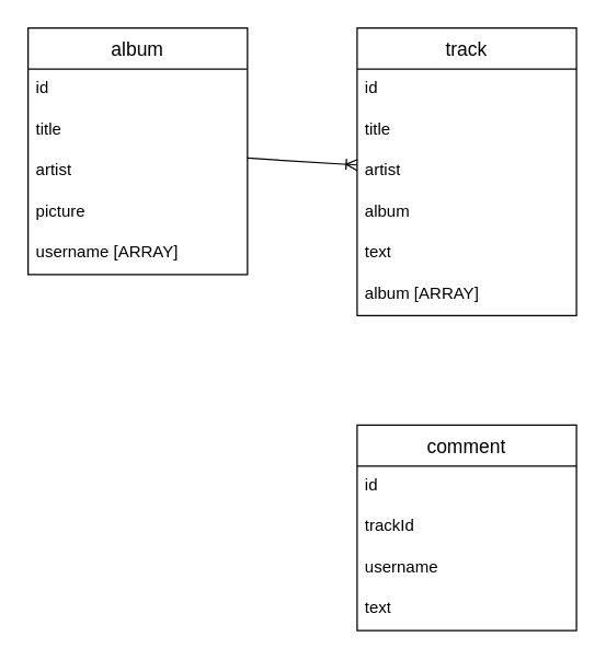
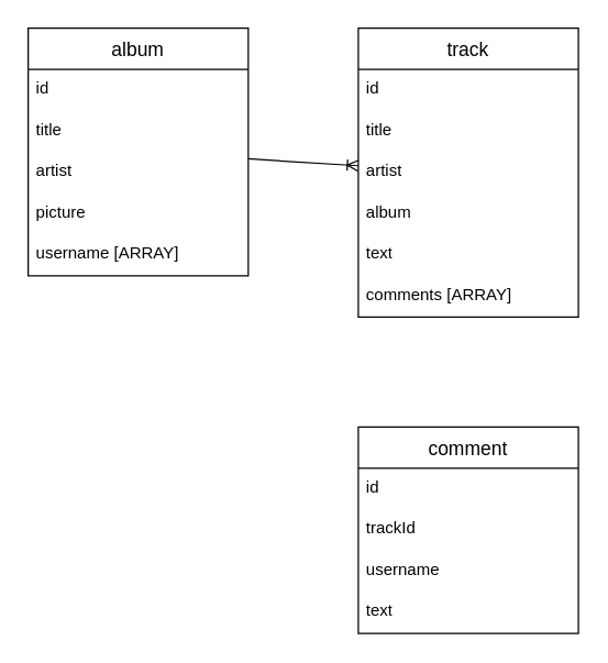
  <mxCell id="0" />
  <mxCell id="1" parent="0" />
  <mxCell id="2" value="track" style="swimlane;fontStyle=0;childLayout=stackLayout;horizontal=1;startSize=30;horizontalStack=0;resizeParent=1;resizeParentMax=0;resizeLast=0;collapsible=1;marginBottom=0;align=center;fontSize=14;" vertex="1" parent="1"><mxGeometry x="260" y="20" width="160" height="210" as="geometry" /></mxCell>
  <mxCell id="3" value="id" style="text;strokeColor=none;fillColor=none;spacingLeft=4;spacingRight=4;overflow=hidden;rotatable=0;points=[[0,0.5],[1,0.5]];portConstraint=eastwest;fontSize=12;whiteSpace=wrap;html=1;" vertex="1" parent="2"><mxGeometry y="30" width="160" height="30" as="geometry" /></mxCell>
  <mxCell id="4" value="title" style="text;strokeColor=none;fillColor=none;spacingLeft=4;spacingRight=4;overflow=hidden;rotatable=0;points=[[0,0.5],[1,0.5]];portConstraint=eastwest;fontSize=12;whiteSpace=wrap;html=1;" vertex="1" parent="2"><mxGeometry y="60" width="160" height="30" as="geometry" /></mxCell>
  <mxCell id="5" value="artist" style="text;strokeColor=none;fillColor=none;spacingLeft=4;spacingRight=4;overflow=hidden;rotatable=0;points=[[0,0.5],[1,0.5]];portConstraint=eastwest;fontSize=12;whiteSpace=wrap;html=1;" vertex="1" parent="2"><mxGeometry y="90" width="160" height="30" as="geometry" /></mxCell>
  <mxCell id="6" value="album" style="text;strokeColor=none;fillColor=none;spacingLeft=4;spacingRight=4;overflow=hidden;rotatable=0;points=[[0,0.5],[1,0.5]];portConstraint=eastwest;fontSize=12;whiteSpace=wrap;html=1;" vertex="1" parent="2"><mxGeometry y="120" width="160" height="30" as="geometry" /></mxCell>
  <mxCell id="7" value="text" style="text;strokeColor=none;fillColor=none;spacingLeft=4;spacingRight=4;overflow=hidden;rotatable=0;points=[[0,0.5],[1,0.5]];portConstraint=eastwest;fontSize=12;whiteSpace=wrap;html=1;" vertex="1" parent="2"><mxGeometry y="150" width="160" height="30" as="geometry" /></mxCell>
- <mxCell id="8" value="album [ARRAY]" style="text;strokeColor=none;fillColor=none;spacingLeft=4;spacingRight=4;overflow=hidden;rotatable=0;points=[[0,0.5],[1,0.5]];portConstraint=eastwest;fontSize=12;whiteSpace=wrap;html=1;" vertex="1" parent="2"><mxGeometry y="180" width="160" height="30" as="geometry" /></mxCell>
+ <mxCell id="8" value="comments [ARRAY]" style="text;strokeColor=none;fillColor=none;spacingLeft=4;spacingRight=4;overflow=hidden;rotatable=0;points=[[0,0.5],[1,0.5]];portConstraint=eastwest;fontSize=12;whiteSpace=wrap;html=1;" vertex="1" parent="2"><mxGeometry y="180" width="160" height="30" as="geometry" /></mxCell>
  <mxCell id="9" value="comment" style="swimlane;fontStyle=0;childLayout=stackLayout;horizontal=1;startSize=30;horizontalStack=0;resizeParent=1;resizeParentMax=0;resizeLast=0;collapsible=1;marginBottom=0;align=center;fontSize=14;" vertex="1" parent="1"><mxGeometry x="260" y="310" width="160" height="150" as="geometry" /></mxCell>
  <mxCell id="10" value="id" style="text;strokeColor=none;fillColor=none;spacingLeft=4;spacingRight=4;overflow=hidden;rotatable=0;points=[[0,0.5],[1,0.5]];portConstraint=eastwest;fontSize=12;whiteSpace=wrap;html=1;" vertex="1" parent="9"><mxGeometry y="30" width="160" height="30" as="geometry" /></mxCell>
  <mxCell id="11" value="trackId" style="text;strokeColor=none;fillColor=none;spacingLeft=4;spacingRight=4;overflow=hidden;rotatable=0;points=[[0,0.5],[1,0.5]];portConstraint=eastwest;fontSize=12;whiteSpace=wrap;html=1;" vertex="1" parent="9"><mxGeometry y="60" width="160" height="30" as="geometry" /></mxCell>
  <mxCell id="12" value="username" style="text;strokeColor=none;fillColor=none;spacingLeft=4;spacingRight=4;overflow=hidden;rotatable=0;points=[[0,0.5],[1,0.5]];portConstraint=eastwest;fontSize=12;whiteSpace=wrap;html=1;" vertex="1" parent="9"><mxGeometry y="90" width="160" height="30" as="geometry" /></mxCell>
  <mxCell id="13" value="text" style="text;strokeColor=none;fillColor=none;spacingLeft=4;spacingRight=4;overflow=hidden;rotatable=0;points=[[0,0.5],[1,0.5]];portConstraint=eastwest;fontSize=12;whiteSpace=wrap;html=1;" vertex="1" parent="9"><mxGeometry y="120" width="160" height="30" as="geometry" /></mxCell>
  <mxCell id="14" value="album" style="swimlane;fontStyle=0;childLayout=stackLayout;horizontal=1;startSize=30;horizontalStack=0;resizeParent=1;resizeParentMax=0;resizeLast=0;collapsible=1;marginBottom=0;align=center;fontSize=14;" vertex="1" parent="1"><mxGeometry x="20" y="20" width="160" height="180" as="geometry" /></mxCell>
  <mxCell id="15" value="id" style="text;strokeColor=none;fillColor=none;spacingLeft=4;spacingRight=4;overflow=hidden;rotatable=0;points=[[0,0.5],[1,0.5]];portConstraint=eastwest;fontSize=12;whiteSpace=wrap;html=1;" vertex="1" parent="14"><mxGeometry y="30" width="160" height="30" as="geometry" /></mxCell>
  <mxCell id="16" value="title" style="text;strokeColor=none;fillColor=none;spacingLeft=4;spacingRight=4;overflow=hidden;rotatable=0;points=[[0,0.5],[1,0.5]];portConstraint=eastwest;fontSize=12;whiteSpace=wrap;html=1;" vertex="1" parent="14"><mxGeometry y="60" width="160" height="30" as="geometry" /></mxCell>
  <mxCell id="17" value="artist" style="text;strokeColor=none;fillColor=none;spacingLeft=4;spacingRight=4;overflow=hidden;rotatable=0;points=[[0,0.5],[1,0.5]];portConstraint=eastwest;fontSize=12;whiteSpace=wrap;html=1;" vertex="1" parent="14"><mxGeometry y="90" width="160" height="30" as="geometry" /></mxCell>
  <mxCell id="18" value="picture" style="text;strokeColor=none;fillColor=none;spacingLeft=4;spacingRight=4;overflow=hidden;rotatable=0;points=[[0,0.5],[1,0.5]];portConstraint=eastwest;fontSize=12;whiteSpace=wrap;html=1;" vertex="1" parent="14"><mxGeometry y="120" width="160" height="30" as="geometry" /></mxCell>
  <mxCell id="19" value="username [ARRAY]" style="text;strokeColor=none;fillColor=none;spacingLeft=4;spacingRight=4;overflow=hidden;rotatable=0;points=[[0,0.5],[1,0.5]];portConstraint=eastwest;fontSize=12;whiteSpace=wrap;html=1;" vertex="1" parent="14"><mxGeometry y="150" width="160" height="30" as="geometry" /></mxCell>
  <mxCell id="20" value="" style="fontSize=12;html=1;endArrow=ERoneToMany;rounded=0;" edge="1" parent="1" source="14" target="2"><mxGeometry width="100" height="100" relative="1" as="geometry"><mxPoint x="310" y="270" as="sourcePoint" /><mxPoint x="410" y="170" as="targetPoint" /></mxGeometry></mxCell>
